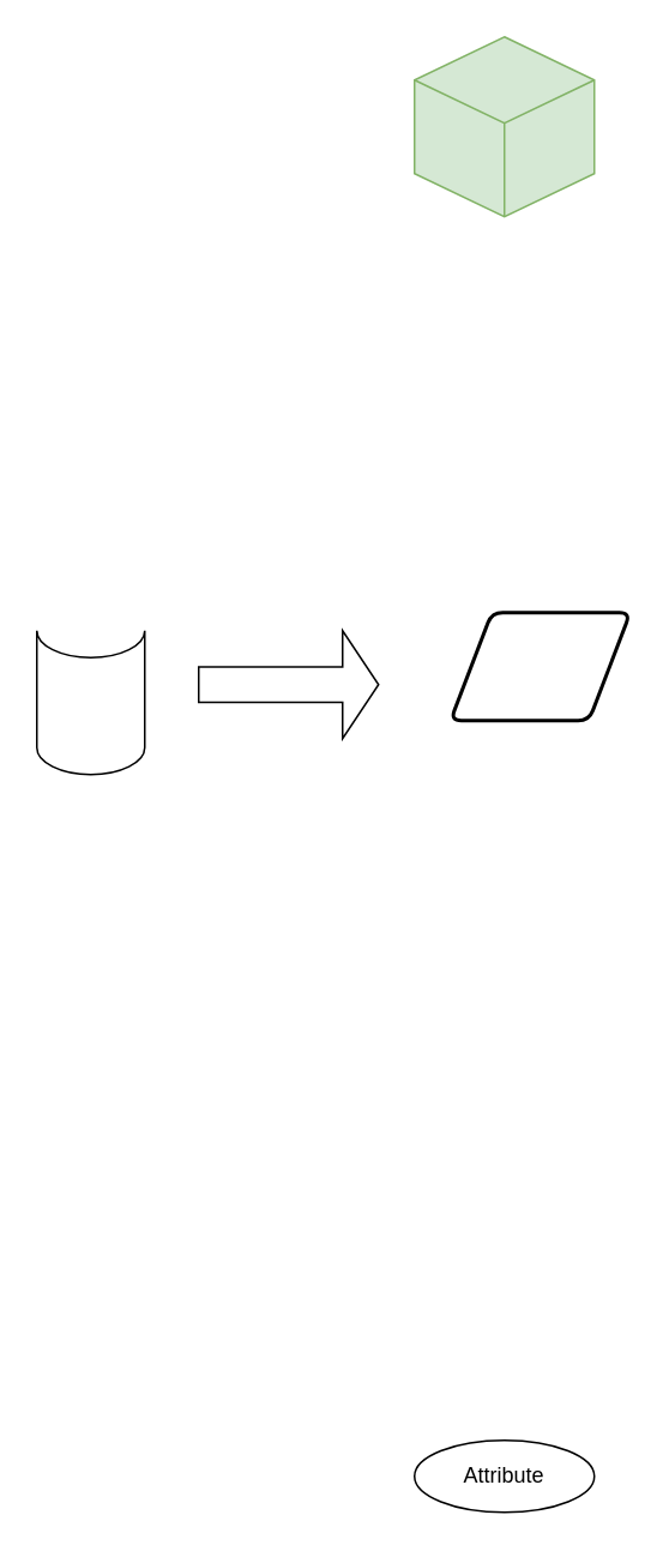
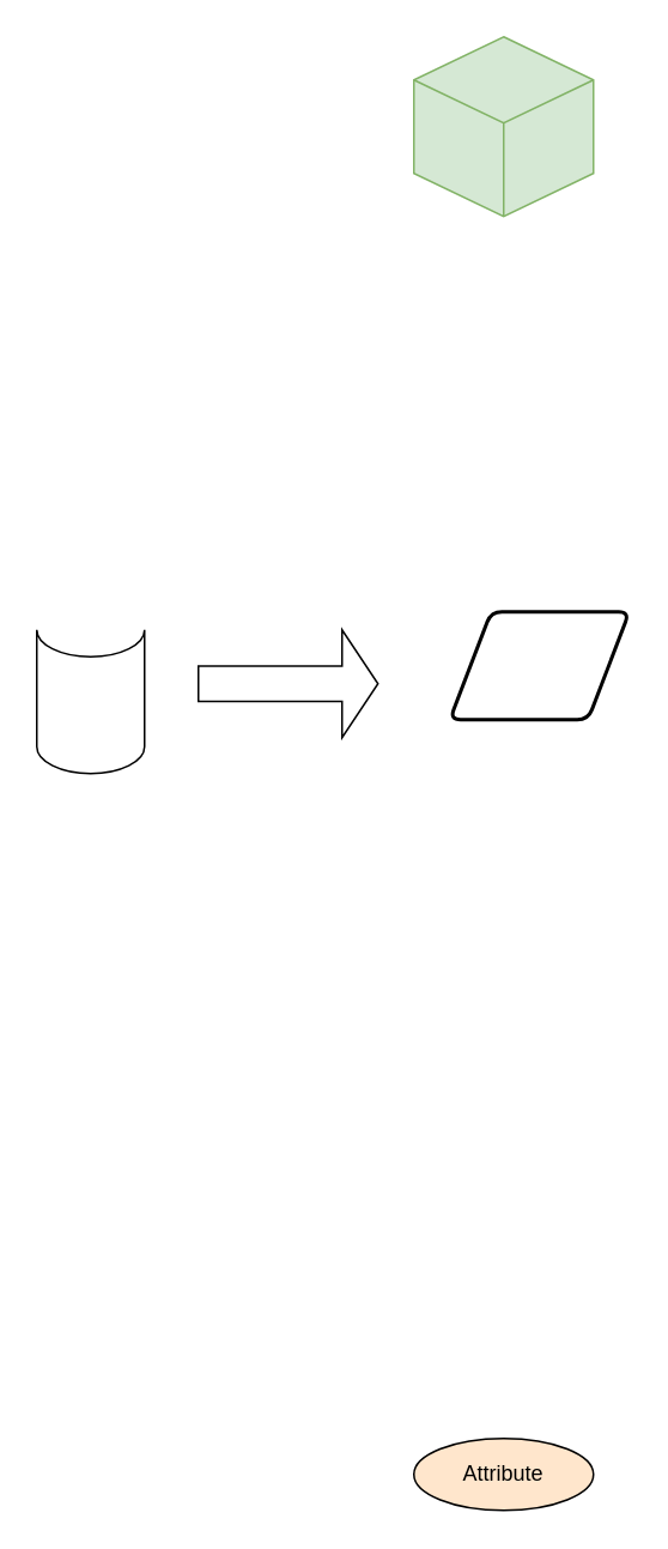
  <mxCell id="0" />
  <mxCell id="1" parent="0" />
  <mxCell id="2" value="" style="whiteSpace=wrap;html=1;shape=mxgraph.basic.isocube;isoAngle=15;fillColor=#d5e8d4;strokeColor=#82b366;" parent="1" vertex="1"><mxGeometry x="230" y="20" width="100" height="100" as="geometry" /></mxCell>
  <mxCell id="3" value="" style="html=1;shadow=0;dashed=0;align=center;verticalAlign=middle;shape=mxgraph.arrows2.arrow;dy=0.67;dx=20;notch=0;" parent="1" vertex="1"><mxGeometry x="110" y="350" width="100" height="60" as="geometry" /></mxCell>
  <mxCell id="4" value="" style="shape=cylinder3;whiteSpace=wrap;html=1;boundedLbl=1;backgroundOutline=1;size=15;lid=0;" parent="1" vertex="1"><mxGeometry x="20" y="350" width="60" height="80" as="geometry" /></mxCell>
  <mxCell id="5" value="" style="shape=parallelogram;html=1;strokeWidth=2;perimeter=parallelogramPerimeter;whiteSpace=wrap;rounded=1;arcSize=12;size=0.23;" parent="1" vertex="1"><mxGeometry x="250" y="340" width="100" height="60" as="geometry" /></mxCell>
- <mxCell id="6" value="Attribute" style="ellipse;whiteSpace=wrap;html=1;align=center;" parent="1" vertex="1"><mxGeometry x="230" y="800" width="100" height="40" as="geometry" /></mxCell>
+ <mxCell id="6" value="Attribute" style="ellipse;whiteSpace=wrap;html=1;align=center;fillColor=#ffe6cc;" parent="1" vertex="1"><mxGeometry x="230" y="800" width="100" height="40" as="geometry" /></mxCell>
